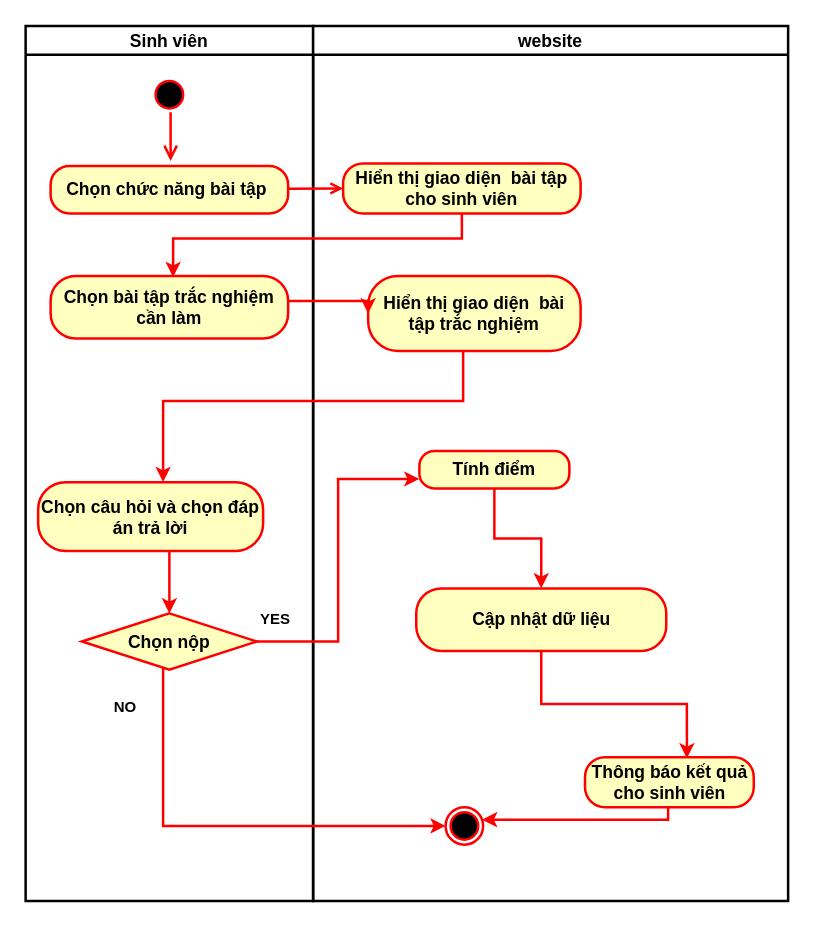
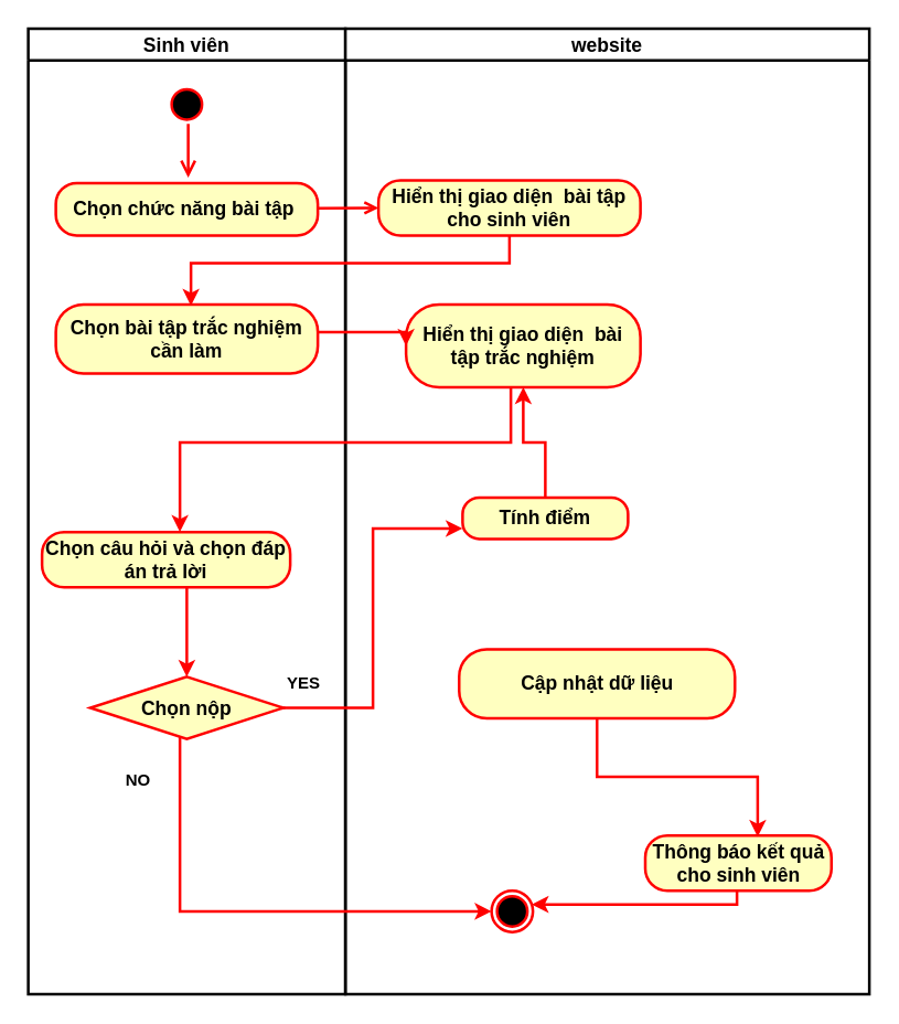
  <mxCell id="0" />
  <mxCell id="1" parent="0" />
  <mxCell id="2" value="Sinh viên" style="swimlane;whiteSpace=wrap;fontStyle=1;fontSize=14;strokeWidth=2;" vertex="1" parent="1"><mxGeometry x="20" y="20" width="230" height="700" as="geometry" /></mxCell>
  <mxCell id="3" value="" style="ellipse;shape=startState;fillColor=#000000;strokeColor=#ff0000;fontStyle=1;fontSize=14;strokeWidth=2;" vertex="1" parent="2"><mxGeometry x="100" y="40" width="30" height="30" as="geometry" /></mxCell>
  <mxCell id="4" value="" style="edgeStyle=elbowEdgeStyle;elbow=horizontal;verticalAlign=bottom;endArrow=open;endSize=8;strokeColor=#FF0000;endFill=1;rounded=0;fontStyle=1;fontSize=14;entryX=0.507;entryY=-0.105;entryDx=0;entryDy=0;entryPerimeter=0;exitX=0.5;exitY=1;exitDx=0;exitDy=0;strokeWidth=2;" edge="1" parent="2" source="3" target="5"><mxGeometry x="100" y="40" as="geometry"><mxPoint x="115.5" y="110" as="targetPoint" /></mxGeometry></mxCell>
  <mxCell id="5" value="&lt;span style=&quot;font-size: 14px;&quot;&gt;Chọn chức năng bài tập&amp;nbsp;&lt;/span&gt;" style="rounded=1;whiteSpace=wrap;html=1;arcSize=40;fontColor=#000000;fillColor=#ffffc0;strokeColor=#ff0000;fontStyle=1;fontSize=14;strokeWidth=2;" vertex="1" parent="2"><mxGeometry x="20" y="112" width="190" height="38" as="geometry" /></mxCell>
  <mxCell id="6" value="Chọn bài tập trắc nghiệm cần làm" style="rounded=1;whiteSpace=wrap;html=1;arcSize=40;fontColor=#000000;fillColor=#ffffc0;strokeColor=#ff0000;fontStyle=1;fontSize=14;strokeWidth=2;" vertex="1" parent="2"><mxGeometry x="20" y="200" width="190" height="50" as="geometry" /></mxCell>
  <mxCell id="7" style="edgeStyle=orthogonalEdgeStyle;rounded=0;orthogonalLoop=1;jettySize=auto;html=1;entryX=0.5;entryY=0;entryDx=0;entryDy=0;strokeWidth=2;strokeColor=#FF0000;" edge="1" parent="2" source="8" target="9"><mxGeometry relative="1" as="geometry"><Array as="points"><mxPoint x="115" y="430" /><mxPoint x="115" y="430" /></Array></mxGeometry></mxCell>
- <mxCell id="8" value="Chọn câu hỏi và chọn đáp án trả lời" style="rounded=1;whiteSpace=wrap;html=1;arcSize=40;fontColor=#000000;fillColor=#ffffc0;strokeColor=#ff0000;fontStyle=1;fontSize=14;strokeWidth=2;" vertex="1" parent="2"><mxGeometry x="10" y="365" width="180" height="55" as="geometry" /></mxCell>
+ <mxCell id="8" value="Chọn câu hỏi và chọn đáp án trả lời" style="rounded=1;whiteSpace=wrap;html=1;arcSize=40;fontColor=#000000;fillColor=#ffffc0;strokeColor=#ff0000;fontStyle=1;fontSize=14;strokeWidth=2;" vertex="1" parent="2"><mxGeometry x="10" y="365" width="180" height="40" as="geometry" /></mxCell>
  <mxCell id="9" value="Chọn nộp" style="rhombus;whiteSpace=wrap;html=1;fillColor=#ffffc0;strokeColor=#ff0000;fontSize=14;fontStyle=1;strokeWidth=2;" vertex="1" parent="2"><mxGeometry x="45" y="470" width="140" height="45" as="geometry" /></mxCell>
  <mxCell id="10" value="NO" style="text;html=1;strokeColor=none;fillColor=none;align=center;verticalAlign=middle;whiteSpace=wrap;rounded=0;fontStyle=1;strokeWidth=2;" vertex="1" parent="2"><mxGeometry x="50" y="530" width="60" height="30" as="geometry" /></mxCell>
  <mxCell id="11" value="YES" style="text;html=1;strokeColor=none;fillColor=none;align=center;verticalAlign=middle;whiteSpace=wrap;rounded=0;fontStyle=1;strokeWidth=2;" vertex="1" parent="2"><mxGeometry x="170" y="460" width="60" height="30" as="geometry" /></mxCell>
  <mxCell id="12" value="website" style="swimlane;whiteSpace=wrap;fontStyle=1;fontSize=14;strokeWidth=2;" vertex="1" parent="1"><mxGeometry x="250" y="20" width="380" height="700" as="geometry" /></mxCell>
  <mxCell id="13" value="" style="ellipse;shape=endState;fillColor=#000000;strokeColor=#ff0000;fontStyle=1;fontSize=14;strokeWidth=2;" vertex="1" parent="12"><mxGeometry x="106" y="625" width="30" height="30" as="geometry" /></mxCell>
  <mxCell id="14" value="Hiển thị giao diện&amp;nbsp; bài tập trắc nghiệm" style="rounded=1;whiteSpace=wrap;html=1;arcSize=40;fontColor=#000000;fillColor=#ffffc0;strokeColor=#ff0000;fontStyle=1;fontSize=14;strokeWidth=2;" vertex="1" parent="12"><mxGeometry x="44" y="200" width="170" height="60" as="geometry" /></mxCell>
  <mxCell id="15" value="&lt;span style=&quot;font-size: 14px;&quot;&gt;Hiển thị giao diện&amp;nbsp; bài tập cho sinh viên&lt;/span&gt;" style="rounded=1;whiteSpace=wrap;html=1;arcSize=40;fontColor=#000000;fillColor=#ffffc0;strokeColor=#ff0000;fontStyle=1;fontSize=14;strokeWidth=2;" vertex="1" parent="12"><mxGeometry x="24" y="110" width="190" height="40" as="geometry" /></mxCell>
  <mxCell id="16" style="edgeStyle=orthogonalEdgeStyle;rounded=0;orthogonalLoop=1;jettySize=auto;html=1;strokeColor=#FF0000;fontStyle=1;strokeWidth=2;" edge="1" parent="12" source="17" target="13"><mxGeometry relative="1" as="geometry"><Array as="points"><mxPoint x="284" y="635" /></Array></mxGeometry></mxCell>
  <mxCell id="17" value="Thông báo kết quả cho sinh viên" style="rounded=1;whiteSpace=wrap;html=1;arcSize=40;fontColor=#000000;fillColor=#ffffc0;strokeColor=#ff0000;fontStyle=1;fontSize=14;strokeWidth=2;" vertex="1" parent="12"><mxGeometry x="217.5" y="585" width="135" height="40" as="geometry" /></mxCell>
  <mxCell id="18" style="edgeStyle=orthogonalEdgeStyle;rounded=0;orthogonalLoop=1;jettySize=auto;html=1;entryX=0.604;entryY=0.025;entryDx=0;entryDy=0;entryPerimeter=0;strokeColor=#FF0000;strokeWidth=2;" edge="1" parent="12" source="19" target="17"><mxGeometry relative="1" as="geometry" /></mxCell>
  <mxCell id="19" value="Cập nhật dữ liệu" style="rounded=1;whiteSpace=wrap;html=1;arcSize=40;fontColor=#000000;fillColor=#ffffc0;strokeColor=#ff0000;fontStyle=1;fontSize=14;strokeWidth=2;" vertex="1" parent="12"><mxGeometry x="82.5" y="450" width="200" height="50" as="geometry" /></mxCell>
- <mxCell id="20" style="edgeStyle=orthogonalEdgeStyle;rounded=0;orthogonalLoop=1;jettySize=auto;html=1;strokeColor=#FF0000;strokeWidth=2;" edge="1" parent="12" source="21" target="19"><mxGeometry relative="1" as="geometry" /></mxCell>
+ <mxCell id="20" style="edgeStyle=orthogonalEdgeStyle;rounded=0;orthogonalLoop=1;jettySize=auto;html=1;strokeColor=#FF0000;strokeWidth=2;" edge="1" parent="12" source="21" target="14"><mxGeometry relative="1" as="geometry" /></mxCell>
  <mxCell id="21" value="Tính điểm" style="rounded=1;whiteSpace=wrap;html=1;arcSize=40;fontColor=#000000;fillColor=#ffffc0;strokeColor=#ff0000;fontStyle=1;fontSize=14;strokeWidth=2;" vertex="1" parent="12"><mxGeometry x="85" y="340" width="120" height="30" as="geometry" /></mxCell>
  <mxCell id="22" value="" style="endArrow=open;strokeColor=#FF0000;endFill=1;rounded=0;entryX=0;entryY=0.5;entryDx=0;entryDy=0;fontStyle=1;fontSize=14;strokeWidth=2;" edge="1" parent="1" source="5" target="15"><mxGeometry relative="1" as="geometry"><mxPoint x="150" y="180" as="sourcePoint" /><mxPoint x="135.5" y="232" as="targetPoint" /></mxGeometry></mxCell>
  <mxCell id="23" style="edgeStyle=orthogonalEdgeStyle;rounded=0;orthogonalLoop=1;jettySize=auto;html=1;strokeColor=#FF0000;fontStyle=1;strokeWidth=2;" edge="1" parent="1" source="15"><mxGeometry relative="1" as="geometry"><mxPoint x="138" y="221" as="targetPoint" /><Array as="points"><mxPoint x="369" y="190" /><mxPoint x="138" y="190" /></Array></mxGeometry></mxCell>
  <mxCell id="24" style="edgeStyle=orthogonalEdgeStyle;rounded=0;orthogonalLoop=1;jettySize=auto;html=1;entryX=0;entryY=0.5;entryDx=0;entryDy=0;strokeColor=#FF0000;fontStyle=1;strokeWidth=2;" edge="1" parent="1" source="6" target="14"><mxGeometry relative="1" as="geometry"><Array as="points"><mxPoint x="270" y="240" /><mxPoint x="270" y="240" /></Array></mxGeometry></mxCell>
  <mxCell id="25" style="edgeStyle=orthogonalEdgeStyle;rounded=0;orthogonalLoop=1;jettySize=auto;html=1;strokeColor=#FF0000;fontStyle=1;strokeWidth=2;" edge="1" parent="1" source="14" target="8"><mxGeometry relative="1" as="geometry"><Array as="points"><mxPoint x="370" y="320" /><mxPoint x="130" y="320" /></Array></mxGeometry></mxCell>
  <mxCell id="26" style="edgeStyle=orthogonalEdgeStyle;rounded=0;orthogonalLoop=1;jettySize=auto;html=1;entryX=0;entryY=0.5;entryDx=0;entryDy=0;strokeWidth=2;strokeColor=#FF0000;" edge="1" parent="1" source="9" target="13"><mxGeometry relative="1" as="geometry"><Array as="points"><mxPoint x="130" y="660" /></Array></mxGeometry></mxCell>
  <mxCell id="27" style="edgeStyle=orthogonalEdgeStyle;rounded=0;orthogonalLoop=1;jettySize=auto;html=1;entryX=0;entryY=0.75;entryDx=0;entryDy=0;strokeColor=#FF0000;strokeWidth=2;" edge="1" parent="1" source="9" target="21"><mxGeometry relative="1" as="geometry" /></mxCell>
